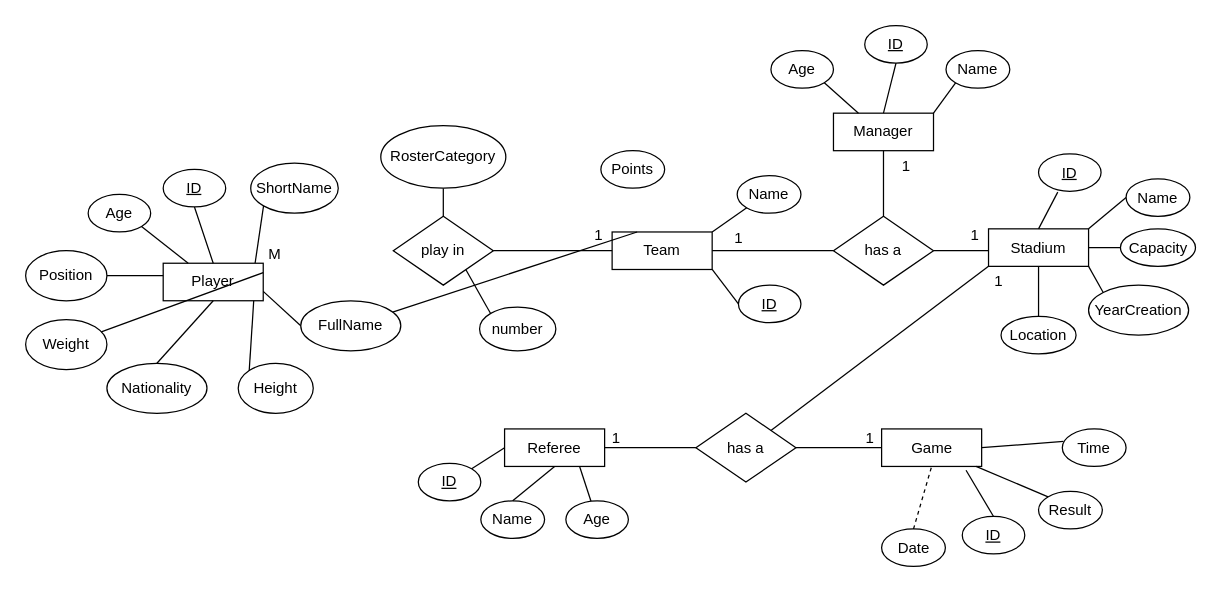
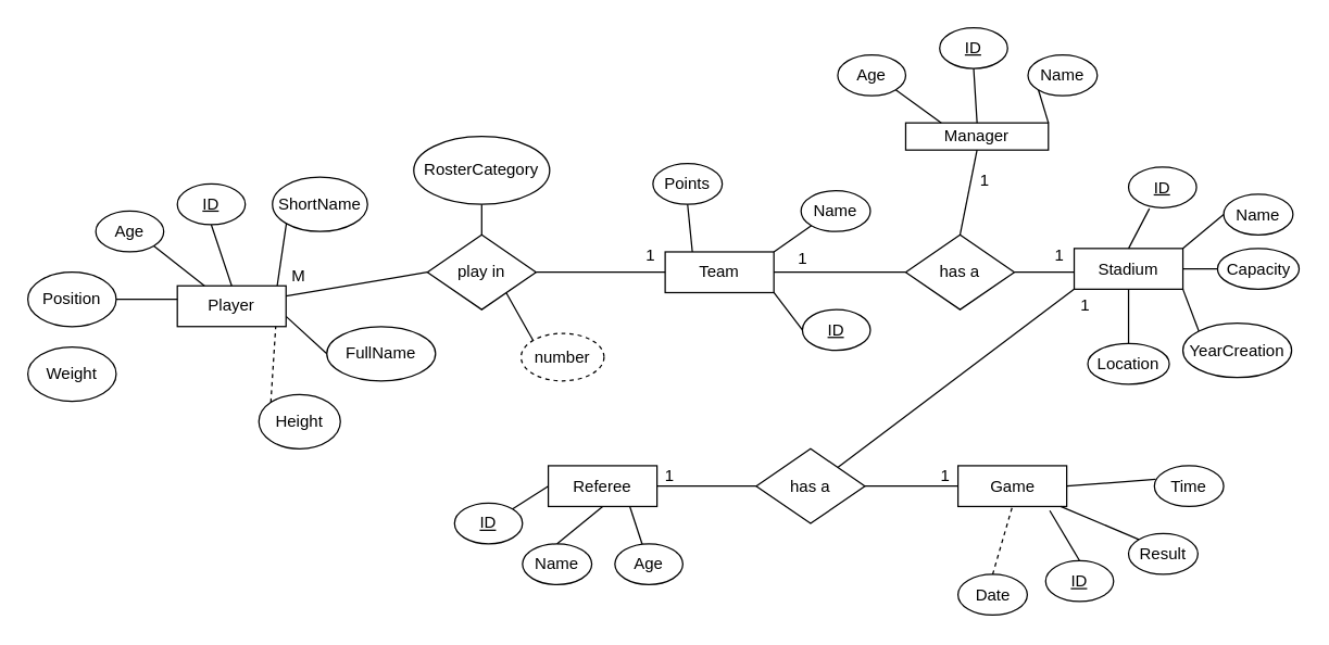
  <mxCell id="0" />
  <mxCell id="1" parent="0" />
  <mxCell id="2" value="Player" style="rounded=0;whiteSpace=wrap;html=1;" vertex="1" parent="1"><mxGeometry x="130" y="210" width="80" height="30" as="geometry" /></mxCell>
  <mxCell id="3" value="Team" style="rounded=0;whiteSpace=wrap;html=1;" vertex="1" parent="1"><mxGeometry x="489" y="185" width="80" height="30" as="geometry" /></mxCell>
  <mxCell id="4" value="Game" style="rounded=0;whiteSpace=wrap;html=1;" vertex="1" parent="1"><mxGeometry x="704.5" y="342.5" width="80" height="30" as="geometry" /></mxCell>
  <mxCell id="5" value="Stadium" style="rounded=0;whiteSpace=wrap;html=1;" vertex="1" parent="1"><mxGeometry x="790" y="182.5" width="80" height="30" as="geometry" /></mxCell>
  <mxCell id="6" value="Referee" style="rounded=0;whiteSpace=wrap;html=1;" vertex="1" parent="1"><mxGeometry x="403" y="342.5" width="80" height="30" as="geometry" /></mxCell>
- <mxCell id="7" value="Manager" style="rounded=0;whiteSpace=wrap;html=1;" vertex="1" parent="1"><mxGeometry x="666" y="90" width="80" height="30" as="geometry" /></mxCell>
+ <mxCell id="7" value="Manager" style="rounded=0;whiteSpace=wrap;html=1;" vertex="1" parent="1"><mxGeometry x="666" y="90" width="105" height="20" as="geometry" /></mxCell>
  <mxCell id="8" value="&lt;u&gt;ID&lt;/u&gt;" style="ellipse;whiteSpace=wrap;html=1;" vertex="1" parent="1"><mxGeometry x="130" y="135" width="50" height="30" as="geometry" /></mxCell>
  <mxCell id="9" value="ShortName" style="ellipse;whiteSpace=wrap;html=1;" vertex="1" parent="1"><mxGeometry x="200" y="130" width="70" height="40" as="geometry" /></mxCell>
  <mxCell id="10" value="FullName" style="ellipse;whiteSpace=wrap;html=1;" vertex="1" parent="1"><mxGeometry x="240" y="240" width="80" height="40" as="geometry" /></mxCell>
  <mxCell id="11" value="Height" style="ellipse;whiteSpace=wrap;html=1;" vertex="1" parent="1"><mxGeometry x="190" y="290" width="60" height="40" as="geometry" /></mxCell>
  <mxCell id="12" value="Position" style="ellipse;whiteSpace=wrap;html=1;" vertex="1" parent="1"><mxGeometry x="20" y="200" width="65" height="40" as="geometry" /></mxCell>
- <mxCell id="13" value="Nationality" style="ellipse;whiteSpace=wrap;html=1;" vertex="1" parent="1"><mxGeometry x="85" y="290" width="80" height="40" as="geometry" /></mxCell>
  <mxCell id="14" value="Age" style="ellipse;whiteSpace=wrap;html=1;" vertex="1" parent="1"><mxGeometry x="70" y="155" width="50" height="30" as="geometry" /></mxCell>
  <mxCell id="15" value="Weight" style="ellipse;whiteSpace=wrap;html=1;" vertex="1" parent="1"><mxGeometry x="20" y="255" width="65" height="40" as="geometry" /></mxCell>
  <mxCell id="16" value="" style="endArrow=none;html=1;rounded=0;entryX=1;entryY=1;entryDx=0;entryDy=0;" edge="1" parent="1" target="14"><mxGeometry width="50" height="50" relative="1" as="geometry"><mxPoint x="150" y="210" as="sourcePoint" /><mxPoint x="390" y="310" as="targetPoint" /></mxGeometry></mxCell>
  <mxCell id="17" value="" style="endArrow=none;html=1;rounded=0;entryX=0.5;entryY=1;entryDx=0;entryDy=0;exitX=0.5;exitY=0;exitDx=0;exitDy=0;" edge="1" parent="1" source="2" target="8"><mxGeometry width="50" height="50" relative="1" as="geometry"><mxPoint x="340" y="360" as="sourcePoint" /><mxPoint x="390" y="310" as="targetPoint" /></mxGeometry></mxCell>
  <mxCell id="18" value="" style="endArrow=none;html=1;rounded=0;entryX=1;entryY=0.5;entryDx=0;entryDy=0;" edge="1" parent="1" target="12"><mxGeometry width="50" height="50" relative="1" as="geometry"><mxPoint x="130" y="220" as="sourcePoint" /><mxPoint x="123" y="191" as="targetPoint" /></mxGeometry></mxCell>
- <mxCell id="19" value="" style="endArrow=none;html=1;rounded=0;entryX=0.5;entryY=0;entryDx=0;entryDy=0;exitX=0.5;exitY=1;exitDx=0;exitDy=0;" edge="1" parent="1" source="2" target="13"><mxGeometry width="50" height="50" relative="1" as="geometry"><mxPoint x="180" y="240" as="sourcePoint" /><mxPoint x="143" y="211" as="targetPoint" /></mxGeometry></mxCell>
- <mxCell id="20" value="" style="endArrow=none;html=1;rounded=0;entryX=0.905;entryY=0.999;entryDx=0;entryDy=0;entryPerimeter=0;exitX=0;exitY=0;exitDx=0;exitDy=0;" edge="1" parent="1" source="11" target="2"><mxGeometry width="50" height="50" relative="1" as="geometry"><mxPoint x="190" y="250" as="sourcePoint" /><mxPoint x="153" y="221" as="targetPoint" /></mxGeometry></mxCell>
+ <mxCell id="20" value="" style="endArrow=none;html=1;rounded=0;entryX=0.905;entryY=0.999;entryDx=0;entryDy=0;entryPerimeter=0;exitX=0;exitY=0;exitDx=0;exitDy=0;dashed=1;" edge="1" parent="1" source="11" target="2"><mxGeometry width="50" height="50" relative="1" as="geometry"><mxPoint x="190" y="250" as="sourcePoint" /><mxPoint x="153" y="221" as="targetPoint" /></mxGeometry></mxCell>
  <mxCell id="21" value="" style="endArrow=none;html=1;rounded=0;entryX=1;entryY=0.75;entryDx=0;entryDy=0;exitX=0;exitY=0.5;exitDx=0;exitDy=0;" edge="1" parent="1" source="10" target="2"><mxGeometry width="50" height="50" relative="1" as="geometry"><mxPoint x="200" y="260" as="sourcePoint" /><mxPoint x="163" y="231" as="targetPoint" /></mxGeometry></mxCell>
  <mxCell id="22" value="" style="endArrow=none;html=1;rounded=0;exitX=0;exitY=1;exitDx=0;exitDy=0;entryX=0.919;entryY=-0.006;entryDx=0;entryDy=0;entryPerimeter=0;" edge="1" parent="1" source="9" target="2"><mxGeometry width="50" height="50" relative="1" as="geometry"><mxPoint x="210" y="270" as="sourcePoint" /><mxPoint x="190" y="208" as="targetPoint" /></mxGeometry></mxCell>
  <mxCell id="23" value="&lt;u&gt;ID&lt;/u&gt;" style="ellipse;whiteSpace=wrap;html=1;" vertex="1" parent="1"><mxGeometry x="590" y="227.5" width="50" height="30" as="geometry" /></mxCell>
  <mxCell id="24" value="Name" style="ellipse;whiteSpace=wrap;html=1;" vertex="1" parent="1"><mxGeometry x="589" y="140" width="51" height="30" as="geometry" /></mxCell>
  <mxCell id="25" value="Points" style="ellipse;whiteSpace=wrap;html=1;" vertex="1" parent="1"><mxGeometry x="480" y="120" width="51" height="30" as="geometry" /></mxCell>
- <mxCell id="26" value="" style="endArrow=none;html=1;rounded=0;exitX=0.25;exitY=0;exitDx=0;exitDy=0;" edge="1" parent="1" source="3" target="10"><mxGeometry width="50" height="50" relative="1" as="geometry"><mxPoint x="439" y="360" as="sourcePoint" /><mxPoint x="489" y="310" as="targetPoint" /></mxGeometry></mxCell>
+ <mxCell id="26" value="" style="endArrow=none;html=1;rounded=0;entryX=0.5;entryY=1;entryDx=0;entryDy=0;exitX=0.25;exitY=0;exitDx=0;exitDy=0;" edge="1" parent="1" source="3" target="25"><mxGeometry width="50" height="50" relative="1" as="geometry"><mxPoint x="439" y="360" as="sourcePoint" /><mxPoint x="489" y="310" as="targetPoint" /></mxGeometry></mxCell>
  <mxCell id="27" value="" style="endArrow=none;html=1;rounded=0;entryX=0;entryY=1;entryDx=0;entryDy=0;exitX=1;exitY=0;exitDx=0;exitDy=0;" edge="1" parent="1" source="3" target="24"><mxGeometry width="50" height="50" relative="1" as="geometry"><mxPoint x="519" y="195" as="sourcePoint" /><mxPoint x="497" y="165" as="targetPoint" /></mxGeometry></mxCell>
  <mxCell id="28" value="" style="endArrow=none;html=1;rounded=0;entryX=1;entryY=1;entryDx=0;entryDy=0;exitX=0;exitY=0.5;exitDx=0;exitDy=0;exitPerimeter=0;" edge="1" parent="1" source="23" target="3"><mxGeometry width="50" height="50" relative="1" as="geometry"><mxPoint x="529" y="205" as="sourcePoint" /><mxPoint x="507" y="175" as="targetPoint" /></mxGeometry></mxCell>
  <mxCell id="29" value="&lt;u&gt;ID&lt;/u&gt;" style="ellipse;whiteSpace=wrap;html=1;" vertex="1" parent="1"><mxGeometry x="769" y="412.5" width="50" height="30" as="geometry" /></mxCell>
  <mxCell id="30" value="Result" style="ellipse;whiteSpace=wrap;html=1;" vertex="1" parent="1"><mxGeometry x="830" y="392.5" width="51" height="30" as="geometry" /></mxCell>
  <mxCell id="31" value="Date" style="ellipse;whiteSpace=wrap;html=1;" vertex="1" parent="1"><mxGeometry x="704.5" y="422.5" width="51" height="30" as="geometry" /></mxCell>
  <mxCell id="32" value="Time" style="ellipse;whiteSpace=wrap;html=1;" vertex="1" parent="1"><mxGeometry x="849" y="342.5" width="51" height="30" as="geometry" /></mxCell>
  <mxCell id="33" value="&lt;u&gt;ID&lt;/u&gt;" style="ellipse;whiteSpace=wrap;html=1;" vertex="1" parent="1"><mxGeometry x="830" y="122.5" width="50" height="30" as="geometry" /></mxCell>
  <mxCell id="34" value="" style="endArrow=none;html=1;rounded=0;entryX=0.307;entryY=1.022;entryDx=0;entryDy=0;exitX=0.5;exitY=0;exitDx=0;exitDy=0;entryPerimeter=0;" edge="1" parent="1" source="5" target="33"><mxGeometry width="50" height="50" relative="1" as="geometry"><mxPoint x="707" y="147.5" as="sourcePoint" /><mxPoint x="690" y="97.5" as="targetPoint" /></mxGeometry></mxCell>
  <mxCell id="35" value="Name" style="ellipse;whiteSpace=wrap;html=1;" vertex="1" parent="1"><mxGeometry x="900" y="142.5" width="51" height="30" as="geometry" /></mxCell>
  <mxCell id="36" value="" style="endArrow=none;html=1;rounded=0;exitX=1;exitY=0;exitDx=0;exitDy=0;" edge="1" parent="1" source="5"><mxGeometry width="50" height="50" relative="1" as="geometry"><mxPoint x="870" y="197.5" as="sourcePoint" /><mxPoint x="900" y="157.5" as="targetPoint" /></mxGeometry></mxCell>
  <mxCell id="37" value="Capacity" style="ellipse;whiteSpace=wrap;html=1;" vertex="1" parent="1"><mxGeometry x="895.5" y="182.5" width="60" height="30" as="geometry" /></mxCell>
  <mxCell id="38" value="" style="endArrow=none;html=1;rounded=0;entryX=0;entryY=0.5;entryDx=0;entryDy=0;exitX=1;exitY=0.5;exitDx=0;exitDy=0;" edge="1" parent="1" target="37" source="5"><mxGeometry width="50" height="50" relative="1" as="geometry"><mxPoint x="862" y="215.5" as="sourcePoint" /><mxPoint x="835" y="213.5" as="targetPoint" /></mxGeometry></mxCell>
- <mxCell id="39" value="YearCreation" style="ellipse;whiteSpace=wrap;html=1;" vertex="1" parent="1"><mxGeometry x="870" y="227.5" width="80" height="40" as="geometry" /></mxCell>
+ <mxCell id="39" value="YearCreation" style="ellipse;whiteSpace=wrap;html=1;" vertex="1" parent="1"><mxGeometry x="870" y="237.5" width="80" height="40" as="geometry" /></mxCell>
  <mxCell id="40" value="Location" style="ellipse;whiteSpace=wrap;html=1;" vertex="1" parent="1"><mxGeometry x="800" y="252.5" width="60" height="30" as="geometry" /></mxCell>
  <mxCell id="41" value="" style="endArrow=none;html=1;rounded=0;entryX=0;entryY=0;entryDx=0;entryDy=0;exitX=1;exitY=1;exitDx=0;exitDy=0;" edge="1" parent="1" source="5" target="39"><mxGeometry width="50" height="50" relative="1" as="geometry"><mxPoint x="880" y="207.5" as="sourcePoint" /><mxPoint x="906" y="207.5" as="targetPoint" /></mxGeometry></mxCell>
  <mxCell id="42" value="" style="endArrow=none;html=1;rounded=0;entryX=0.5;entryY=0;entryDx=0;entryDy=0;exitX=0.5;exitY=1;exitDx=0;exitDy=0;" edge="1" parent="1" source="5" target="40"><mxGeometry width="50" height="50" relative="1" as="geometry"><mxPoint x="890" y="217.5" as="sourcePoint" /><mxPoint x="916" y="217.5" as="targetPoint" /></mxGeometry></mxCell>
  <mxCell id="43" value="" style="endArrow=none;html=1;rounded=0;exitX=1;exitY=0.5;exitDx=0;exitDy=0;" edge="1" parent="1" source="4"><mxGeometry width="50" height="50" relative="1" as="geometry"><mxPoint x="848.5" y="452.5" as="sourcePoint" /><mxPoint x="850" y="352.5" as="targetPoint" /></mxGeometry></mxCell>
  <mxCell id="44" value="" style="endArrow=none;html=1;rounded=0;entryX=0.5;entryY=1;entryDx=0;entryDy=0;exitX=0.5;exitY=0;exitDx=0;exitDy=0;dashed=1;" edge="1" parent="1" source="31" target="4"><mxGeometry width="50" height="50" relative="1" as="geometry"><mxPoint x="1040.5" y="342.5" as="sourcePoint" /><mxPoint x="1052.5" y="363.5" as="targetPoint" /></mxGeometry></mxCell>
  <mxCell id="45" value="" style="endArrow=none;html=1;rounded=0;entryX=0.844;entryY=1.1;entryDx=0;entryDy=0;exitX=0.5;exitY=0;exitDx=0;exitDy=0;entryPerimeter=0;" edge="1" parent="1" source="29" target="4"><mxGeometry width="50" height="50" relative="1" as="geometry"><mxPoint x="1050.5" y="352.5" as="sourcePoint" /><mxPoint x="1062.5" y="373.5" as="targetPoint" /></mxGeometry></mxCell>
  <mxCell id="46" value="" style="endArrow=none;html=1;rounded=0;exitX=0;exitY=0;exitDx=0;exitDy=0;" edge="1" parent="1" source="30"><mxGeometry width="50" height="50" relative="1" as="geometry"><mxPoint x="1060.5" y="362.5" as="sourcePoint" /><mxPoint x="780" y="372.5" as="targetPoint" /></mxGeometry></mxCell>
  <mxCell id="47" value="&lt;u&gt;ID&lt;/u&gt;" style="ellipse;whiteSpace=wrap;html=1;" vertex="1" parent="1"><mxGeometry x="334" y="370" width="50" height="30" as="geometry" /></mxCell>
  <mxCell id="48" value="Name" style="ellipse;whiteSpace=wrap;html=1;" vertex="1" parent="1"><mxGeometry x="384" y="400" width="51" height="30" as="geometry" /></mxCell>
  <mxCell id="49" value="Age" style="ellipse;whiteSpace=wrap;html=1;" vertex="1" parent="1"><mxGeometry x="452" y="400" width="50" height="30" as="geometry" /></mxCell>
  <mxCell id="50" value="" style="endArrow=none;html=1;rounded=0;entryX=0;entryY=0.5;entryDx=0;entryDy=0;exitX=1;exitY=0;exitDx=0;exitDy=0;" edge="1" parent="1" source="47" target="6"><mxGeometry width="50" height="50" relative="1" as="geometry"><mxPoint x="293" y="270" as="sourcePoint" /><mxPoint x="313" y="220" as="targetPoint" /></mxGeometry></mxCell>
  <mxCell id="51" value="" style="endArrow=none;html=1;rounded=0;entryX=0.5;entryY=1;entryDx=0;entryDy=0;exitX=0.5;exitY=0;exitDx=0;exitDy=0;" edge="1" parent="1" source="48" target="6"><mxGeometry width="50" height="50" relative="1" as="geometry"><mxPoint x="303" y="280" as="sourcePoint" /><mxPoint x="323" y="230" as="targetPoint" /></mxGeometry></mxCell>
  <mxCell id="52" value="" style="endArrow=none;html=1;rounded=0;entryX=0.75;entryY=1;entryDx=0;entryDy=0;" edge="1" parent="1" source="49" target="6"><mxGeometry width="50" height="50" relative="1" as="geometry"><mxPoint x="313" y="290" as="sourcePoint" /><mxPoint x="464" y="380" as="targetPoint" /></mxGeometry></mxCell>
  <mxCell id="53" value="&lt;u&gt;ID&lt;/u&gt;" style="ellipse;whiteSpace=wrap;html=1;" vertex="1" parent="1"><mxGeometry x="691" y="20" width="50" height="30" as="geometry" /></mxCell>
  <mxCell id="54" value="Name" style="ellipse;whiteSpace=wrap;html=1;" vertex="1" parent="1"><mxGeometry x="756" y="40" width="51" height="30" as="geometry" /></mxCell>
  <mxCell id="55" value="Age" style="ellipse;whiteSpace=wrap;html=1;" vertex="1" parent="1"><mxGeometry x="616" y="40" width="50" height="30" as="geometry" /></mxCell>
  <mxCell id="56" value="" style="endArrow=none;html=1;rounded=0;entryX=0.25;entryY=0;entryDx=0;entryDy=0;exitX=1;exitY=1;exitDx=0;exitDy=0;" edge="1" parent="1" source="55" target="7"><mxGeometry width="50" height="50" relative="1" as="geometry"><mxPoint x="766" y="255" as="sourcePoint" /><mxPoint x="794" y="236" as="targetPoint" /></mxGeometry></mxCell>
  <mxCell id="57" value="" style="endArrow=none;html=1;rounded=0;entryX=0.5;entryY=1;entryDx=0;entryDy=0;exitX=0.5;exitY=0;exitDx=0;exitDy=0;" edge="1" parent="1" source="7" target="53"><mxGeometry width="50" height="50" relative="1" as="geometry"><mxPoint x="776" y="265" as="sourcePoint" /><mxPoint x="804" y="246" as="targetPoint" /></mxGeometry></mxCell>
  <mxCell id="58" value="" style="endArrow=none;html=1;rounded=0;entryX=0;entryY=1;entryDx=0;entryDy=0;exitX=1;exitY=0;exitDx=0;exitDy=0;" edge="1" parent="1" source="7" target="54"><mxGeometry width="50" height="50" relative="1" as="geometry"><mxPoint x="786" y="275" as="sourcePoint" /><mxPoint x="814" y="256" as="targetPoint" /></mxGeometry></mxCell>
  <mxCell id="59" value="play in" style="rhombus;whiteSpace=wrap;html=1;" vertex="1" parent="1"><mxGeometry x="314" y="172.5" width="80" height="55" as="geometry" /></mxCell>
- <mxCell id="60" value="" style="endArrow=none;html=1;rounded=0;exitX=1;exitY=0.25;exitDx=0;exitDy=0;" edge="1" parent="1" source="2" target="15"><mxGeometry width="50" height="50" relative="1" as="geometry"><mxPoint x="350" y="300" as="sourcePoint" /><mxPoint x="400" y="250" as="targetPoint" /></mxGeometry></mxCell>
+ <mxCell id="60" value="" style="endArrow=none;html=1;rounded=0;entryX=0;entryY=0.5;entryDx=0;entryDy=0;exitX=1;exitY=0.25;exitDx=0;exitDy=0;" edge="1" parent="1" source="2" target="59"><mxGeometry width="50" height="50" relative="1" as="geometry"><mxPoint x="350" y="300" as="sourcePoint" /><mxPoint x="400" y="250" as="targetPoint" /></mxGeometry></mxCell>
  <mxCell id="61" value="" style="endArrow=none;html=1;rounded=0;entryX=0;entryY=0.5;entryDx=0;entryDy=0;exitX=1;exitY=0.5;exitDx=0;exitDy=0;" edge="1" parent="1" source="59" target="3"><mxGeometry width="50" height="50" relative="1" as="geometry"><mxPoint x="220" y="228" as="sourcePoint" /><mxPoint x="360" y="210" as="targetPoint" /></mxGeometry></mxCell>
  <mxCell id="62" value="M" style="text;html=1;align=center;verticalAlign=middle;whiteSpace=wrap;rounded=0;" vertex="1" parent="1"><mxGeometry x="210" y="195" width="19" height="15" as="geometry" /></mxCell>
  <mxCell id="63" value="1" style="text;html=1;align=center;verticalAlign=middle;whiteSpace=wrap;rounded=0;" vertex="1" parent="1"><mxGeometry x="469" y="180" width="19" height="15" as="geometry" /></mxCell>
  <mxCell id="64" value="" style="endArrow=none;html=1;rounded=0;entryX=0.5;entryY=0;entryDx=0;entryDy=0;" edge="1" parent="1" target="59"><mxGeometry width="50" height="50" relative="1" as="geometry"><mxPoint x="354" y="150" as="sourcePoint" /><mxPoint x="214" y="220" as="targetPoint" /></mxGeometry></mxCell>
  <mxCell id="65" value="RosterCategory" style="ellipse;whiteSpace=wrap;html=1;" vertex="1" parent="1"><mxGeometry x="304" y="100" width="100" height="50" as="geometry" /></mxCell>
- <mxCell id="66" value="number" style="ellipse;whiteSpace=wrap;html=1;" vertex="1" parent="1"><mxGeometry x="383" y="245" width="61" height="35" as="geometry" /></mxCell>
+ <mxCell id="66" value="number" style="ellipse;whiteSpace=wrap;html=1;dashed=1;" vertex="1" parent="1"><mxGeometry x="383" y="245" width="61" height="35" as="geometry" /></mxCell>
  <mxCell id="67" value="" style="endArrow=none;html=1;rounded=0;exitX=0;exitY=0;exitDx=0;exitDy=0;entryX=0.726;entryY=0.776;entryDx=0;entryDy=0;entryPerimeter=0;" edge="1" parent="1" source="66" target="59"><mxGeometry width="50" height="50" relative="1" as="geometry"><mxPoint x="364" y="160" as="sourcePoint" /><mxPoint x="367" y="210" as="targetPoint" /></mxGeometry></mxCell>
  <mxCell id="68" value="has a" style="rhombus;whiteSpace=wrap;html=1;" vertex="1" parent="1"><mxGeometry x="666" y="172.5" width="80" height="55" as="geometry" /></mxCell>
  <mxCell id="69" value="" style="endArrow=none;html=1;rounded=0;entryX=0;entryY=0.5;entryDx=0;entryDy=0;exitX=1;exitY=0.5;exitDx=0;exitDy=0;" edge="1" parent="1" source="3" target="68"><mxGeometry width="50" height="50" relative="1" as="geometry"><mxPoint x="530" y="270" as="sourcePoint" /><mxPoint x="580" y="220" as="targetPoint" /></mxGeometry></mxCell>
  <mxCell id="70" value="" style="endArrow=none;html=1;rounded=0;entryX=0;entryY=0.583;entryDx=0;entryDy=0;exitX=1;exitY=0.5;exitDx=0;exitDy=0;entryPerimeter=0;" edge="1" parent="1" source="68" target="5"><mxGeometry width="50" height="50" relative="1" as="geometry"><mxPoint x="579" y="210" as="sourcePoint" /><mxPoint x="676" y="210" as="targetPoint" /></mxGeometry></mxCell>
  <mxCell id="71" value="1" style="text;html=1;align=center;verticalAlign=middle;whiteSpace=wrap;rounded=0;" vertex="1" parent="1"><mxGeometry x="580.5" y="182.5" width="19" height="15" as="geometry" /></mxCell>
  <mxCell id="72" value="1" style="text;html=1;align=center;verticalAlign=middle;whiteSpace=wrap;rounded=0;" vertex="1" parent="1"><mxGeometry x="770" y="180" width="19" height="15" as="geometry" /></mxCell>
  <mxCell id="73" value="" style="endArrow=none;html=1;rounded=0;entryX=0.5;entryY=1;entryDx=0;entryDy=0;exitX=0.5;exitY=0;exitDx=0;exitDy=0;" edge="1" parent="1" source="68" target="7"><mxGeometry width="50" height="50" relative="1" as="geometry"><mxPoint x="550" y="290" as="sourcePoint" /><mxPoint x="600" y="240" as="targetPoint" /></mxGeometry></mxCell>
  <mxCell id="74" value="has a" style="rhombus;whiteSpace=wrap;html=1;" vertex="1" parent="1"><mxGeometry x="556" y="330" width="80" height="55" as="geometry" /></mxCell>
  <mxCell id="75" value="" style="endArrow=none;html=1;rounded=0;entryX=0;entryY=0.5;entryDx=0;entryDy=0;exitX=1;exitY=0.5;exitDx=0;exitDy=0;" edge="1" parent="1" source="6" target="74"><mxGeometry width="50" height="50" relative="1" as="geometry"><mxPoint x="489" y="364.5" as="sourcePoint" /><mxPoint x="584" y="364.5" as="targetPoint" /></mxGeometry></mxCell>
  <mxCell id="76" value="" style="endArrow=none;html=1;rounded=0;entryX=0;entryY=0.5;entryDx=0;entryDy=0;exitX=1;exitY=0.5;exitDx=0;exitDy=0;" edge="1" parent="1" source="74" target="4"><mxGeometry width="50" height="50" relative="1" as="geometry"><mxPoint x="627.5" y="350" as="sourcePoint" /><mxPoint x="694.5" y="343.5" as="targetPoint" /></mxGeometry></mxCell>
  <mxCell id="77" value="1" style="text;html=1;align=center;verticalAlign=middle;whiteSpace=wrap;rounded=0;" vertex="1" parent="1"><mxGeometry x="715" y="125" width="19" height="15" as="geometry" /></mxCell>
  <mxCell id="78" value="1" style="text;html=1;align=center;verticalAlign=middle;whiteSpace=wrap;rounded=0;" vertex="1" parent="1"><mxGeometry x="685.5" y="342.5" width="19" height="15" as="geometry" /></mxCell>
  <mxCell id="79" value="1" style="text;html=1;align=center;verticalAlign=middle;whiteSpace=wrap;rounded=0;" vertex="1" parent="1"><mxGeometry x="483" y="342.5" width="19" height="15" as="geometry" /></mxCell>
  <mxCell id="80" value="" style="endArrow=none;html=1;rounded=0;entryX=0;entryY=1;entryDx=0;entryDy=0;exitX=1;exitY=0;exitDx=0;exitDy=0;" edge="1" parent="1" source="74" target="5"><mxGeometry width="50" height="50" relative="1" as="geometry"><mxPoint x="626" y="408" as="sourcePoint" /><mxPoint x="695" y="408" as="targetPoint" /></mxGeometry></mxCell>
  <mxCell id="81" value="1" style="text;html=1;align=center;verticalAlign=middle;whiteSpace=wrap;rounded=0;" vertex="1" parent="1"><mxGeometry x="789" y="217.5" width="19" height="15" as="geometry" /></mxCell>
